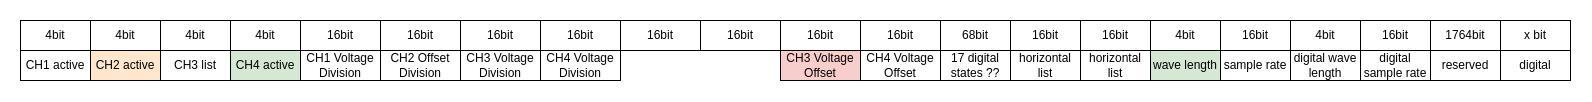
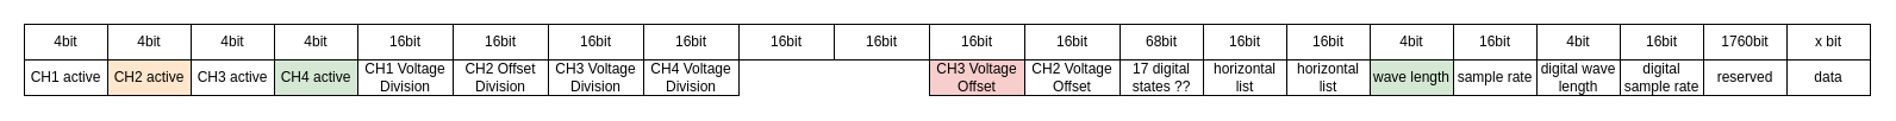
  <mxCell id="0" />
  <mxCell id="1" parent="0" />
  <mxCell id="2" value="4bit" style="rounded=0;whiteSpace=wrap;html=1;" vertex="1" parent="1"><mxGeometry x="20" y="20" width="70" height="30" as="geometry" /></mxCell>
  <mxCell id="3" value="CH1 active" style="rounded=0;whiteSpace=wrap;html=1;" vertex="1" parent="1"><mxGeometry x="20" y="50" width="70" height="30" as="geometry" /></mxCell>
  <mxCell id="4" value="4bit" style="rounded=0;whiteSpace=wrap;html=1;" vertex="1" parent="1"><mxGeometry x="90" y="20" width="70" height="30" as="geometry" /></mxCell>
  <mxCell id="5" value="CH2 active" style="rounded=0;whiteSpace=wrap;html=1;fillColor=#ffe6cc;" vertex="1" parent="1"><mxGeometry x="90" y="50" width="70" height="30" as="geometry" /></mxCell>
  <mxCell id="6" value="4bit" style="rounded=0;whiteSpace=wrap;html=1;" vertex="1" parent="1"><mxGeometry x="160" y="20" width="70" height="30" as="geometry" /></mxCell>
- <mxCell id="7" value="CH3 list" style="rounded=0;whiteSpace=wrap;html=1;" vertex="1" parent="1"><mxGeometry x="160" y="50" width="70" height="30" as="geometry" /></mxCell>
+ <mxCell id="7" value="CH3 active" style="rounded=0;whiteSpace=wrap;html=1;" vertex="1" parent="1"><mxGeometry x="160" y="50" width="70" height="30" as="geometry" /></mxCell>
  <mxCell id="8" value="4bit" style="rounded=0;whiteSpace=wrap;html=1;" vertex="1" parent="1"><mxGeometry x="230" y="20" width="70" height="30" as="geometry" /></mxCell>
  <mxCell id="9" value="CH4 active" style="rounded=0;whiteSpace=wrap;html=1;fillColor=#d5e8d4;" vertex="1" parent="1"><mxGeometry x="230" y="50" width="70" height="30" as="geometry" /></mxCell>
  <mxCell id="10" value="16bit" style="rounded=0;whiteSpace=wrap;html=1;" vertex="1" parent="1"><mxGeometry x="300" y="20" width="80" height="30" as="geometry" /></mxCell>
  <mxCell id="11" value="CH1 Voltage Division" style="rounded=0;whiteSpace=wrap;html=1;" vertex="1" parent="1"><mxGeometry x="300" y="50" width="80" height="30" as="geometry" /></mxCell>
  <mxCell id="12" value="16bit" style="rounded=0;whiteSpace=wrap;html=1;" vertex="1" parent="1"><mxGeometry x="380" y="20" width="80" height="30" as="geometry" /></mxCell>
  <mxCell id="13" value="CH2 Offset Division" style="rounded=0;whiteSpace=wrap;html=1;" vertex="1" parent="1"><mxGeometry x="380" y="50" width="80" height="30" as="geometry" /></mxCell>
  <mxCell id="14" value="16bit" style="rounded=0;whiteSpace=wrap;html=1;" vertex="1" parent="1"><mxGeometry x="460" y="20" width="80" height="30" as="geometry" /></mxCell>
  <mxCell id="15" value="CH3 Voltage Division" style="rounded=0;whiteSpace=wrap;html=1;" vertex="1" parent="1"><mxGeometry x="460" y="50" width="80" height="30" as="geometry" /></mxCell>
  <mxCell id="16" value="16bit" style="rounded=0;whiteSpace=wrap;html=1;" vertex="1" parent="1"><mxGeometry x="540" y="20" width="80" height="30" as="geometry" /></mxCell>
  <mxCell id="17" value="&lt;div&gt;CH4 Voltage Division&lt;/div&gt;" style="rounded=0;whiteSpace=wrap;html=1;" vertex="1" parent="1"><mxGeometry x="540" y="50" width="80" height="30" as="geometry" /></mxCell>
  <mxCell id="18" value="16bit" style="rounded=0;whiteSpace=wrap;html=1;" vertex="1" parent="1"><mxGeometry x="620" y="20" width="80" height="30" as="geometry" /></mxCell>
  <mxCell id="19" value="16bit" style="rounded=0;whiteSpace=wrap;html=1;" vertex="1" parent="1"><mxGeometry x="700" y="20" width="80" height="30" as="geometry" /></mxCell>
  <mxCell id="20" value="16bit" style="rounded=0;whiteSpace=wrap;html=1;" vertex="1" parent="1"><mxGeometry x="780" y="20" width="80" height="30" as="geometry" /></mxCell>
  <mxCell id="21" value="CH3 Voltage Offset" style="rounded=0;whiteSpace=wrap;html=1;fillColor=#f8cecc;" vertex="1" parent="1"><mxGeometry x="780" y="50" width="80" height="30" as="geometry" /></mxCell>
  <mxCell id="22" value="16bit" style="rounded=0;whiteSpace=wrap;html=1;" vertex="1" parent="1"><mxGeometry x="860" y="20" width="80" height="30" as="geometry" /></mxCell>
- <mxCell id="23" value="&lt;div&gt;CH4 Voltage Offset&lt;/div&gt;" style="rounded=0;whiteSpace=wrap;html=1;" vertex="1" parent="1"><mxGeometry x="860" y="50" width="80" height="30" as="geometry" /></mxCell>
+ <mxCell id="23" value="&lt;div&gt;CH2 Voltage Offset&lt;/div&gt;" style="rounded=0;whiteSpace=wrap;html=1;" vertex="1" parent="1"><mxGeometry x="860" y="50" width="80" height="30" as="geometry" /></mxCell>
  <mxCell id="24" value="68bit" style="rounded=0;whiteSpace=wrap;html=1;" vertex="1" parent="1"><mxGeometry x="940" y="20" width="70" height="30" as="geometry" /></mxCell>
  <mxCell id="25" value="17 digital states ??" style="rounded=0;whiteSpace=wrap;html=1;" vertex="1" parent="1"><mxGeometry x="940" y="50" width="70" height="30" as="geometry" /></mxCell>
  <mxCell id="26" value="16bit" style="rounded=0;whiteSpace=wrap;html=1;" vertex="1" parent="1"><mxGeometry x="1010" y="20" width="70" height="30" as="geometry" /></mxCell>
  <mxCell id="27" value="horizontal list" style="rounded=0;whiteSpace=wrap;html=1;" vertex="1" parent="1"><mxGeometry x="1010" y="50" width="70" height="30" as="geometry" /></mxCell>
  <mxCell id="28" value="16bit" style="rounded=0;whiteSpace=wrap;html=1;" vertex="1" parent="1"><mxGeometry x="1080" y="20" width="70" height="30" as="geometry" /></mxCell>
  <mxCell id="29" value="horizontal list" style="rounded=0;whiteSpace=wrap;html=1;" vertex="1" parent="1"><mxGeometry x="1080" y="50" width="70" height="30" as="geometry" /></mxCell>
  <mxCell id="30" value="4bit" style="rounded=0;whiteSpace=wrap;html=1;" vertex="1" parent="1"><mxGeometry x="1150" y="20" width="70" height="30" as="geometry" /></mxCell>
  <mxCell id="31" value="wave length" style="rounded=0;whiteSpace=wrap;html=1;fillColor=#d5e8d4;" vertex="1" parent="1"><mxGeometry x="1150" y="50" width="70" height="30" as="geometry" /></mxCell>
  <mxCell id="32" value="16bit" style="rounded=0;whiteSpace=wrap;html=1;" vertex="1" parent="1"><mxGeometry x="1220" y="20" width="70" height="30" as="geometry" /></mxCell>
  <mxCell id="33" value="sample rate" style="rounded=0;whiteSpace=wrap;html=1;" vertex="1" parent="1"><mxGeometry x="1220" y="50" width="70" height="30" as="geometry" /></mxCell>
  <mxCell id="34" value="4bit" style="rounded=0;whiteSpace=wrap;html=1;" vertex="1" parent="1"><mxGeometry x="1290" y="20" width="70" height="30" as="geometry" /></mxCell>
  <mxCell id="35" value="digital wave length" style="rounded=0;whiteSpace=wrap;html=1;" vertex="1" parent="1"><mxGeometry x="1290" y="50" width="70" height="30" as="geometry" /></mxCell>
  <mxCell id="36" value="16bit" style="rounded=0;whiteSpace=wrap;html=1;" vertex="1" parent="1"><mxGeometry x="1360" y="20" width="70" height="30" as="geometry" /></mxCell>
  <mxCell id="37" value="digital sample rate" style="rounded=0;whiteSpace=wrap;html=1;" vertex="1" parent="1"><mxGeometry x="1360" y="50" width="70" height="30" as="geometry" /></mxCell>
- <mxCell id="38" value="1764bit" style="rounded=0;whiteSpace=wrap;html=1;" vertex="1" parent="1"><mxGeometry x="1430" y="20" width="70" height="30" as="geometry" /></mxCell>
+ <mxCell id="38" value="1760bit" style="rounded=0;whiteSpace=wrap;html=1;" vertex="1" parent="1"><mxGeometry x="1430" y="20" width="70" height="30" as="geometry" /></mxCell>
  <mxCell id="39" value="reserved" style="rounded=0;whiteSpace=wrap;html=1;" vertex="1" parent="1"><mxGeometry x="1430" y="50" width="70" height="30" as="geometry" /></mxCell>
  <mxCell id="40" value="x bit" style="rounded=0;whiteSpace=wrap;html=1;" vertex="1" parent="1"><mxGeometry x="1500" y="20" width="70" height="30" as="geometry" /></mxCell>
- <mxCell id="41" value="digital" style="rounded=0;whiteSpace=wrap;html=1;" vertex="1" parent="1"><mxGeometry x="1500" y="50" width="70" height="30" as="geometry" /></mxCell>
+ <mxCell id="41" value="data" style="rounded=0;whiteSpace=wrap;html=1;" vertex="1" parent="1"><mxGeometry x="1500" y="50" width="70" height="30" as="geometry" /></mxCell>
